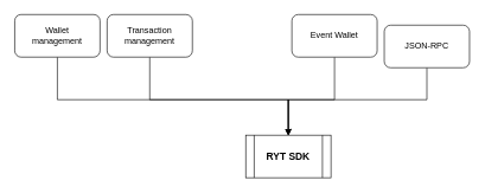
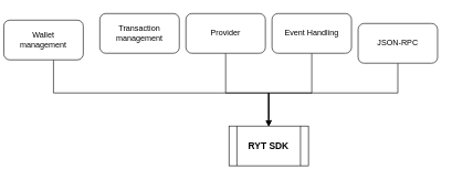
  <mxCell id="0" />
  <mxCell id="1" parent="0" />
  <mxCell id="2" value="&lt;b&gt;&lt;font style=&quot;font-size: 14px;&quot;&gt;RYT SDK&lt;/font&gt;&lt;/b&gt;" style="shape=process;whiteSpace=wrap;html=1;backgroundOutline=1;" vertex="1" parent="1"><mxGeometry x="345" y="190" width="120" height="60" as="geometry" /></mxCell>
  <mxCell id="3" style="edgeStyle=orthogonalEdgeStyle;rounded=0;orthogonalLoop=1;jettySize=auto;html=1;entryX=0.5;entryY=0;entryDx=0;entryDy=0;" edge="1" parent="1" source="4" target="2"><mxGeometry relative="1" as="geometry"><Array as="points"><mxPoint x="80" y="140" /><mxPoint x="405" y="140" /></Array></mxGeometry></mxCell>
- <mxCell id="4" value="Wallet &lt;br&gt;management" style="rounded=1;whiteSpace=wrap;html=1;" vertex="1" parent="1"><mxGeometry x="20" y="20" width="120" height="60" as="geometry" /></mxCell>
- <mxCell id="5" style="edgeStyle=orthogonalEdgeStyle;rounded=0;orthogonalLoop=1;jettySize=auto;html=1;entryX=0.5;entryY=0;entryDx=0;entryDy=0;" edge="1" parent="1" source="6" target="2"><mxGeometry relative="1" as="geometry"><Array as="points"><mxPoint x="210" y="140" /><mxPoint x="405" y="140" /></Array></mxGeometry></mxCell>
+ <mxCell id="4" value="Wallet &lt;br&gt;management" style="rounded=1;whiteSpace=wrap;html=1;" vertex="1" parent="1"><mxGeometry x="5" y="30" width="120" height="60" as="geometry" /></mxCell>
  <mxCell id="6" value="Transaction&lt;br&gt;management" style="rounded=1;whiteSpace=wrap;html=1;" vertex="1" parent="1"><mxGeometry x="150" y="20" width="120" height="60" as="geometry" /></mxCell>
+ <mxCell id="7" style="edgeStyle=orthogonalEdgeStyle;rounded=0;orthogonalLoop=1;jettySize=auto;html=1;entryX=0.5;entryY=0;entryDx=0;entryDy=0;" edge="1" parent="1" source="8" target="2"><mxGeometry relative="1" as="geometry"><Array as="points"><mxPoint x="340" y="140" /><mxPoint x="405" y="140" /></Array></mxGeometry></mxCell>
+ <mxCell id="8" value="&lt;span style=&quot;white-space-collapse: preserve;&quot;&gt;&lt;font style=&quot;font-size: 12px;&quot; face=&quot;Helvetica&quot;&gt;Provider&lt;/font&gt;&lt;/span&gt;" style="rounded=1;whiteSpace=wrap;html=1;" vertex="1" parent="1"><mxGeometry x="280" y="20" width="120" height="60" as="geometry" /></mxCell>
  <mxCell id="9" style="edgeStyle=orthogonalEdgeStyle;rounded=0;orthogonalLoop=1;jettySize=auto;html=1;entryX=0.5;entryY=0;entryDx=0;entryDy=0;" edge="1" parent="1" source="10" target="2"><mxGeometry relative="1" as="geometry"><Array as="points"><mxPoint x="470" y="140" /><mxPoint x="405" y="140" /></Array></mxGeometry></mxCell>
- <mxCell id="10" value="&lt;span id=&quot;docs-internal-guid-2b0c5f49-7fff-e697-5f8d-0764dbf99335&quot;&gt;&lt;span style=&quot;background-color: transparent; font-variant-numeric: normal; font-variant-east-asian: normal; font-variant-alternates: normal; font-variant-position: normal; vertical-align: baseline; white-space-collapse: preserve;&quot;&gt;&lt;font style=&quot;font-size: 12px;&quot; face=&quot;Helvetica&quot;&gt;Event Wallet&lt;/font&gt;&lt;/span&gt;&lt;/span&gt;" style="rounded=1;whiteSpace=wrap;html=1;" vertex="1" parent="1"><mxGeometry x="410" y="20" width="120" height="60" as="geometry" /></mxCell>
+ <mxCell id="10" value="&lt;span id=&quot;docs-internal-guid-2b0c5f49-7fff-e697-5f8d-0764dbf99335&quot;&gt;&lt;span style=&quot;background-color: transparent; font-variant-numeric: normal; font-variant-east-asian: normal; font-variant-alternates: normal; font-variant-position: normal; vertical-align: baseline; white-space-collapse: preserve;&quot;&gt;&lt;font style=&quot;font-size: 12px;&quot; face=&quot;Helvetica&quot;&gt;Event Handling&lt;/font&gt;&lt;/span&gt;&lt;/span&gt;" style="rounded=1;whiteSpace=wrap;html=1;" vertex="1" parent="1"><mxGeometry x="410" y="20" width="120" height="60" as="geometry" /></mxCell>
  <mxCell id="11" style="edgeStyle=orthogonalEdgeStyle;rounded=0;orthogonalLoop=1;jettySize=auto;html=1;entryX=0.5;entryY=0;entryDx=0;entryDy=0;" edge="1" parent="1" source="12" target="2"><mxGeometry relative="1" as="geometry"><Array as="points"><mxPoint x="600" y="140" /><mxPoint x="405" y="140" /></Array></mxGeometry></mxCell>
  <mxCell id="12" value="&lt;span id=&quot;docs-internal-guid-fc7b406d-7fff-1b1f-aa44-26fef9991192&quot;&gt;&lt;span style=&quot;background-color: transparent; font-variant-numeric: normal; font-variant-east-asian: normal; font-variant-alternates: normal; font-variant-position: normal; vertical-align: baseline; white-space-collapse: preserve;&quot;&gt;&lt;font style=&quot;font-size: 12px;&quot; face=&quot;Helvetica&quot;&gt;JSON-RPC&lt;/font&gt;&lt;/span&gt;&lt;/span&gt;" style="rounded=1;whiteSpace=wrap;html=1;" vertex="1" parent="1"><mxGeometry x="540" y="35" width="120" height="60" as="geometry" /></mxCell>
